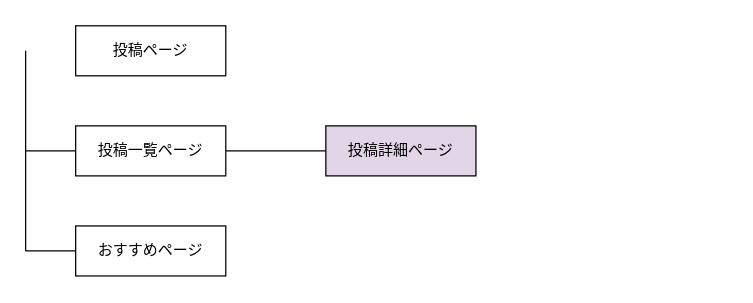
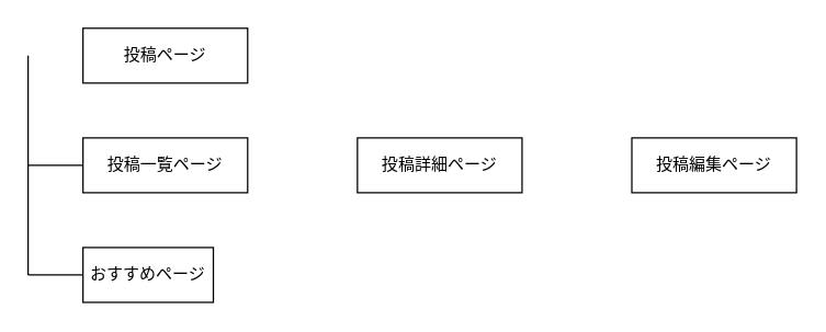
  <mxCell id="0" />
  <mxCell id="1" parent="0" />
  <mxCell id="2" style="edgeStyle=none;html=1;endArrow=none;endFill=0;" edge="1" parent="1" source="3"><mxGeometry relative="1" as="geometry"><mxPoint x="20" y="200" as="targetPoint" /></mxGeometry></mxCell>
- <mxCell id="3" value="おすすめページ" style="whiteSpace=wrap;html=1;align=center;" vertex="1" parent="1"><mxGeometry x="60" y="180" width="120" height="40" as="geometry" /></mxCell>
- <mxCell id="5" value="投稿詳細ページ" style="whiteSpace=wrap;html=1;align=center;fillColor=#e1d5e7;" vertex="1" parent="1"><mxGeometry x="260" y="100" width="120" height="40" as="geometry" /></mxCell>
+ <mxCell id="3" value="おすすめページ" style="whiteSpace=wrap;html=1;align=center;" vertex="1" parent="1"><mxGeometry x="60" y="180" width="95" height="40" as="geometry" /></mxCell>
+ <mxCell id="4" value="投稿編集ページ" style="whiteSpace=wrap;html=1;align=center;" vertex="1" parent="1"><mxGeometry x="460" y="100" width="120" height="40" as="geometry" /></mxCell>
+ <mxCell id="5" value="投稿詳細ページ" style="whiteSpace=wrap;html=1;align=center;" vertex="1" parent="1"><mxGeometry x="260" y="100" width="120" height="40" as="geometry" /></mxCell>
  <mxCell id="6" style="edgeStyle=none;html=1;exitX=0;exitY=0.5;exitDx=0;exitDy=0;endArrow=none;endFill=0;" edge="1" parent="1" source="8"><mxGeometry relative="1" as="geometry"><mxPoint x="20" y="120" as="targetPoint" /></mxGeometry></mxCell>
- <mxCell id="7" style="edgeStyle=none;html=1;entryX=0;entryY=0.5;entryDx=0;entryDy=0;endArrow=none;endFill=0;" edge="1" parent="1" source="8" target="5"><mxGeometry relative="1" as="geometry" /></mxCell>
  <mxCell id="8" value="投稿一覧ページ" style="whiteSpace=wrap;html=1;align=center;" vertex="1" parent="1"><mxGeometry x="60" y="100" width="120" height="40" as="geometry" /></mxCell>
  <mxCell id="9" value="投稿ページ" style="whiteSpace=wrap;html=1;align=center;" vertex="1" parent="1"><mxGeometry x="60" y="20" width="120" height="40" as="geometry" /></mxCell>
  <mxCell id="10" value="" style="endArrow=none;html=1;rounded=0;" edge="1" parent="1"><mxGeometry relative="1" as="geometry"><mxPoint x="20" y="40" as="sourcePoint" /><mxPoint x="20" y="200" as="targetPoint" /></mxGeometry></mxCell>
